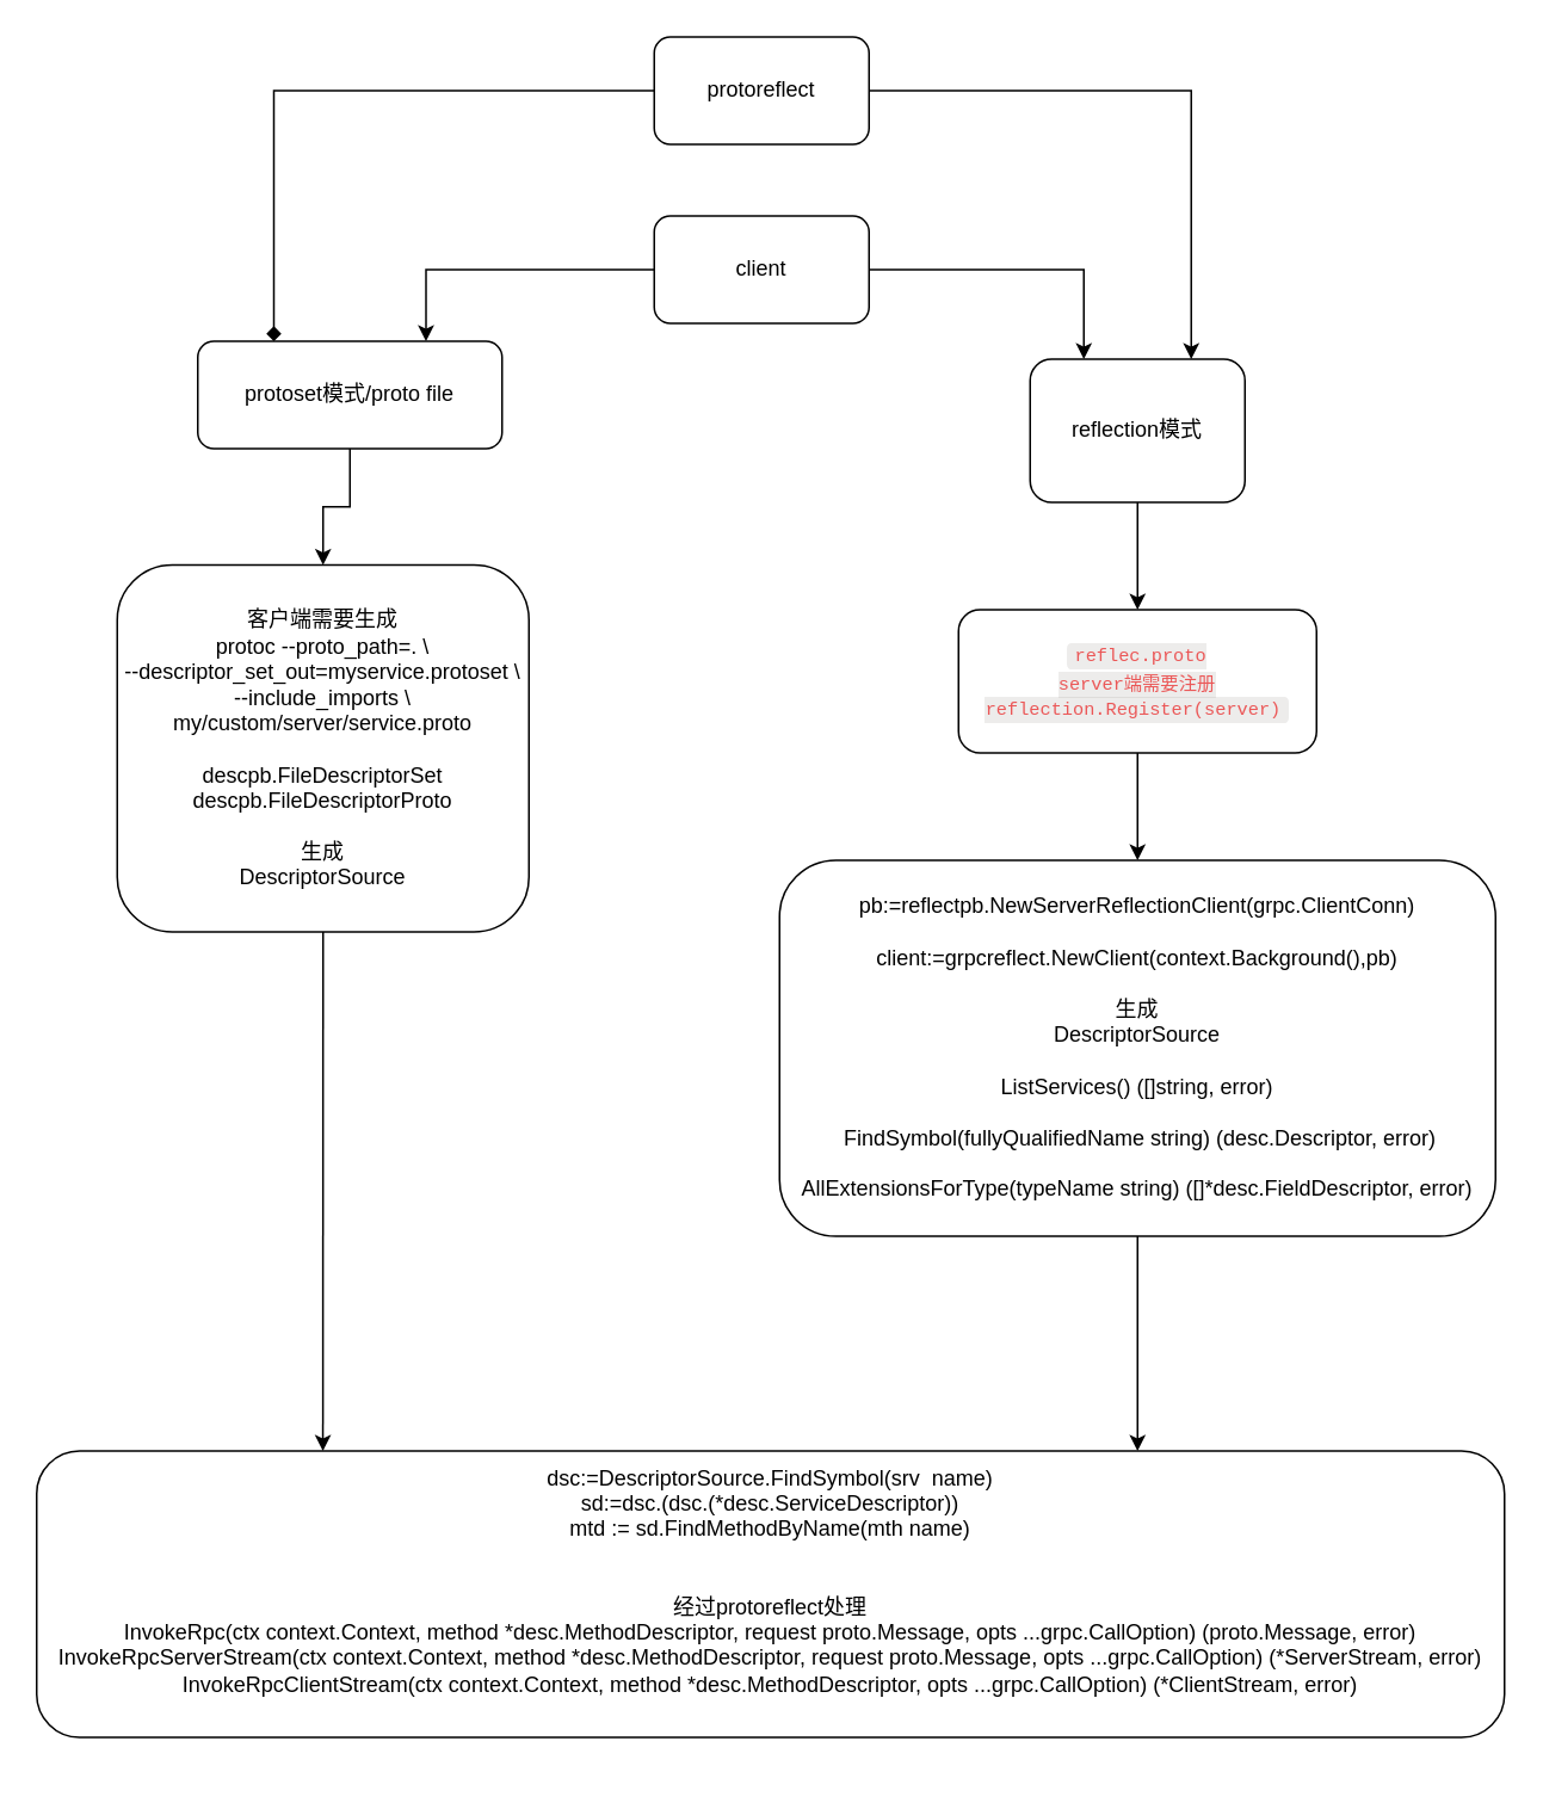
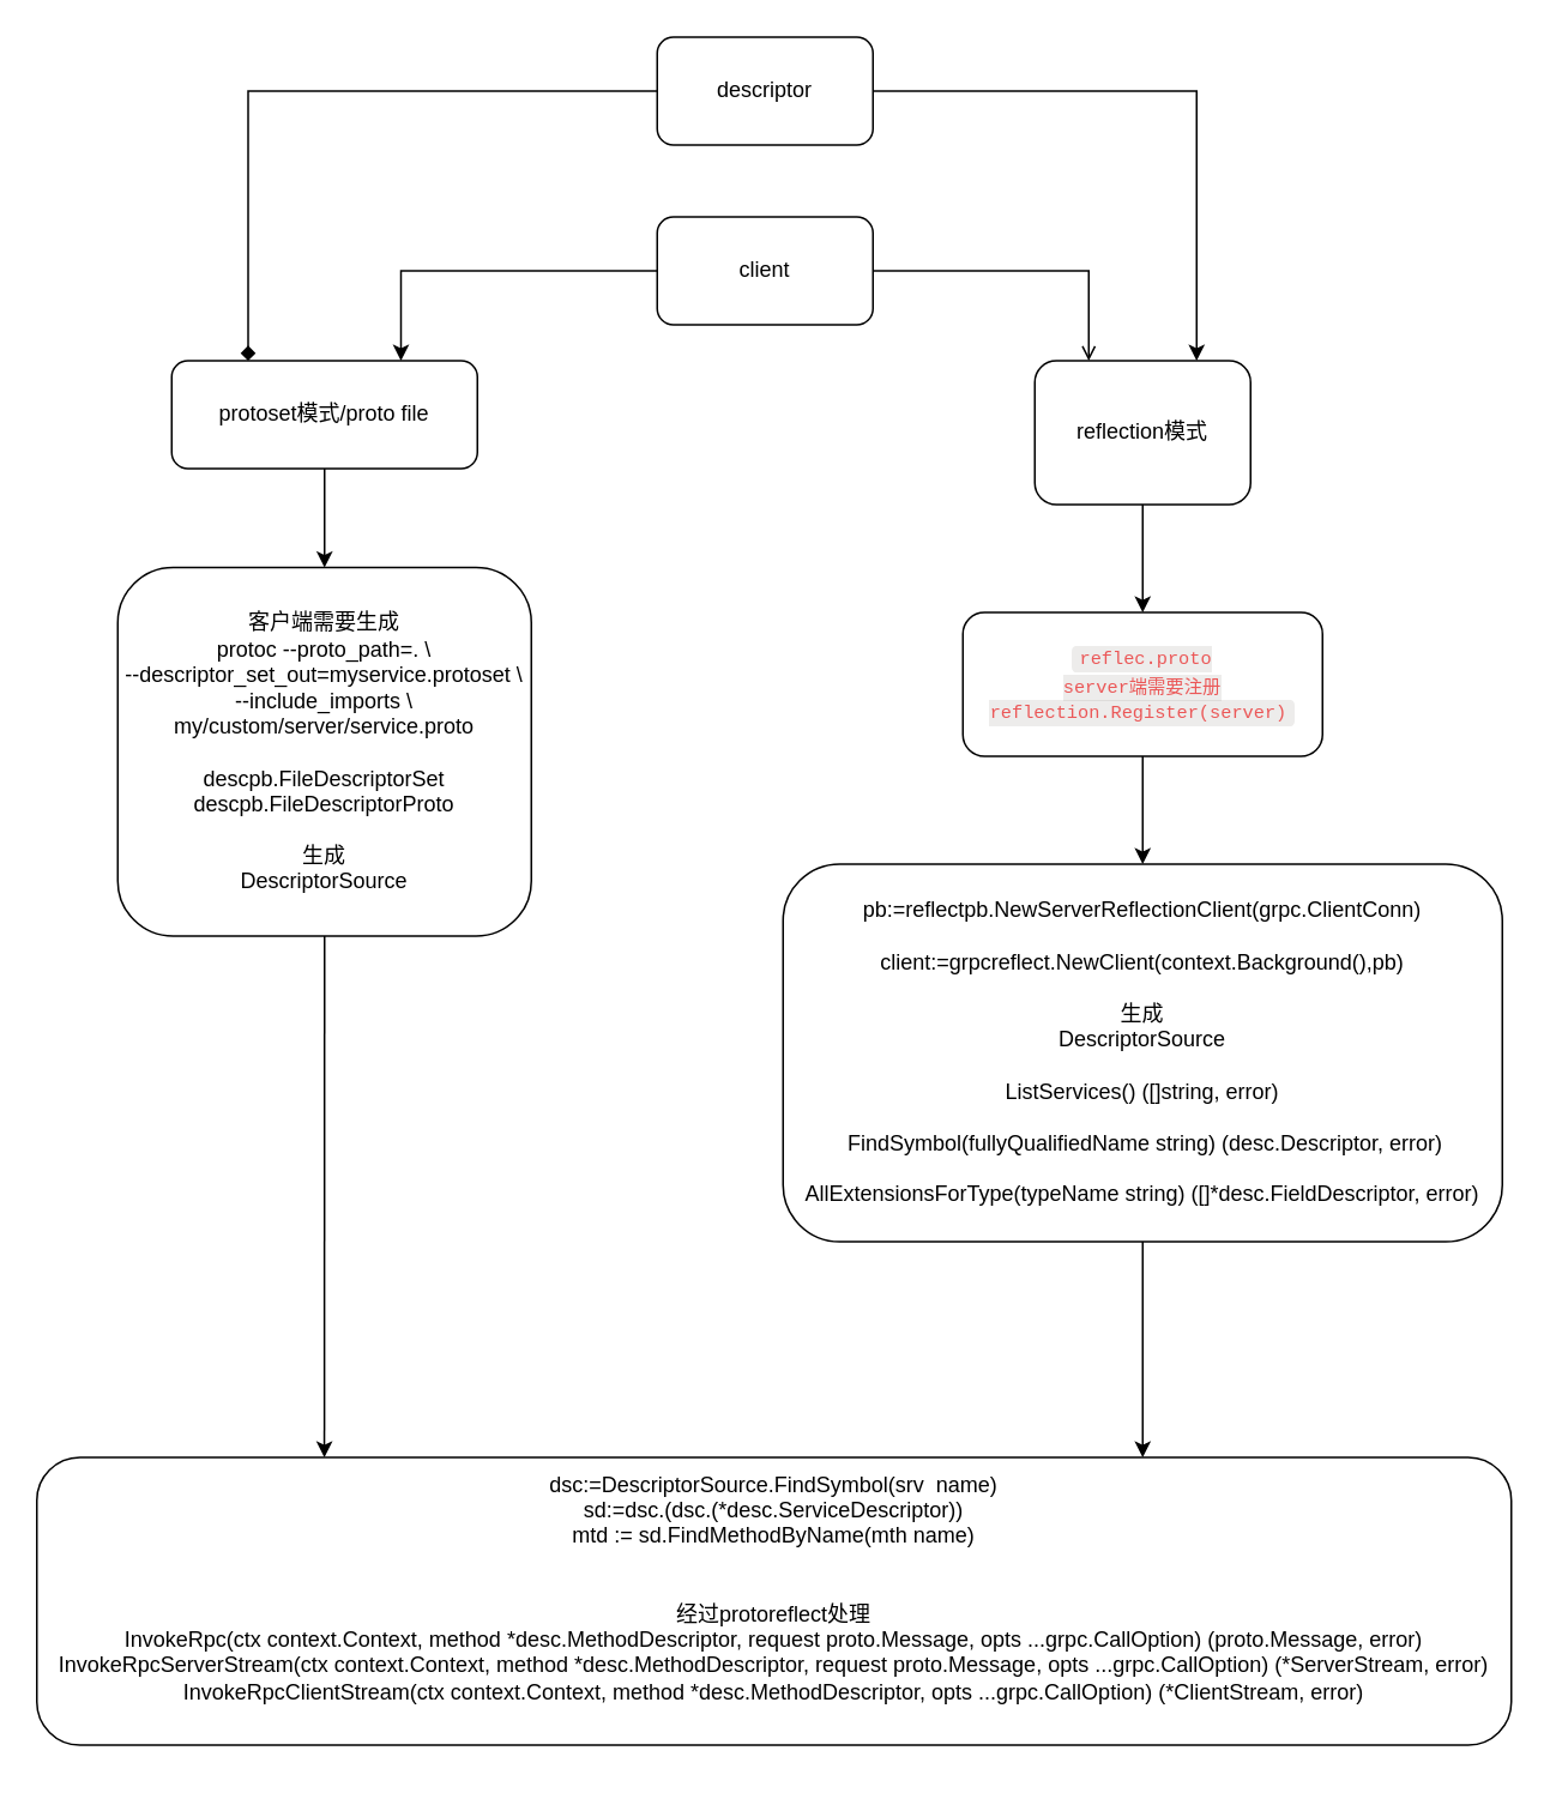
  <mxCell id="0" />
  <mxCell id="1" parent="0" />
- <mxCell id="2" style="edgeStyle=orthogonalEdgeStyle;rounded=0;orthogonalLoop=1;jettySize=auto;html=1;exitX=1;exitY=0.5;exitDx=0;exitDy=0;entryX=0.25;entryY=0;entryDx=0;entryDy=0;" edge="1" parent="1" source="4" target="6"><mxGeometry relative="1" as="geometry" /></mxCell>
+ <mxCell id="2" style="edgeStyle=orthogonalEdgeStyle;rounded=0;orthogonalLoop=1;jettySize=auto;html=1;exitX=1;exitY=0.5;exitDx=0;exitDy=0;entryX=0.25;entryY=0;entryDx=0;entryDy=0;endArrow=open;" edge="1" parent="1" source="4" target="6"><mxGeometry relative="1" as="geometry" /></mxCell>
  <mxCell id="3" style="edgeStyle=orthogonalEdgeStyle;rounded=0;orthogonalLoop=1;jettySize=auto;html=1;exitX=0;exitY=0.5;exitDx=0;exitDy=0;entryX=0.75;entryY=0;entryDx=0;entryDy=0;" edge="1" parent="1" source="4" target="8"><mxGeometry relative="1" as="geometry" /></mxCell>
  <mxCell id="4" value="client" style="rounded=1;whiteSpace=wrap;html=1;" vertex="1" parent="1"><mxGeometry x="365" y="120" width="120" height="60" as="geometry" /></mxCell>
  <mxCell id="5" value="" style="edgeStyle=orthogonalEdgeStyle;rounded=0;orthogonalLoop=1;jettySize=auto;html=1;" edge="1" parent="1" source="6" target="10"><mxGeometry relative="1" as="geometry" /></mxCell>
  <mxCell id="6" value="reflection模式" style="rounded=1;whiteSpace=wrap;html=1;" vertex="1" parent="1"><mxGeometry x="575" y="200" width="120" height="80" as="geometry" /></mxCell>
  <mxCell id="7" value="" style="edgeStyle=orthogonalEdgeStyle;rounded=0;orthogonalLoop=1;jettySize=auto;html=1;" edge="1" parent="1" source="8" target="11"><mxGeometry relative="1" as="geometry" /></mxCell>
- <mxCell id="8" value="protoset模式/proto file" style="rounded=1;whiteSpace=wrap;html=1;" vertex="1" parent="1"><mxGeometry x="110" y="190" width="170" height="60" as="geometry" /></mxCell>
+ <mxCell id="8" value="protoset模式/proto file" style="rounded=1;whiteSpace=wrap;html=1;" vertex="1" parent="1"><mxGeometry x="95" y="200" width="170" height="60" as="geometry" /></mxCell>
  <mxCell id="9" value="" style="edgeStyle=orthogonalEdgeStyle;rounded=0;orthogonalLoop=1;jettySize=auto;html=1;fontColor=#FFFFFF;" edge="1" parent="1" source="10" target="13"><mxGeometry relative="1" as="geometry" /></mxCell>
  <mxCell id="10" value="&lt;span style=&quot;font-family: &amp;#34;sfmono-regular&amp;#34; , &amp;#34;consolas&amp;#34; , &amp;#34;liberation mono&amp;#34; , &amp;#34;menlo&amp;#34; , &amp;#34;courier&amp;#34; , monospace ; line-height: normal ; background: rgba(135 , 131 , 120 , 0.15) ; color: #eb5757 ; border-radius: 3px ; font-size: 85% ; padding: 0.2em 0.4em&quot;&gt;&lt;span style=&quot;font-size: 10.2px&quot;&gt;reflec.proto&lt;/span&gt;&lt;br&gt;server端需要注册&lt;br&gt;reflection.Register(server)&lt;/span&gt;" style="whiteSpace=wrap;html=1;rounded=1;" vertex="1" parent="1"><mxGeometry x="535" y="340" width="200" height="80" as="geometry" /></mxCell>
  <mxCell id="11" value="客户端需要生成&lt;br&gt;protoc --proto_path=. \&lt;br&gt;    --descriptor_set_out=myservice.protoset \&lt;br&gt;    --include_imports \&lt;br&gt;    my/custom/server/service.proto&lt;br&gt;&lt;br&gt;descpb.FileDescriptorSet&lt;br&gt;descpb.FileDescriptorProto&lt;br&gt;&lt;br&gt;生成&lt;br&gt;DescriptorSource" style="whiteSpace=wrap;html=1;rounded=1;align=center;" vertex="1" parent="1"><mxGeometry x="65" y="315" width="230" height="205" as="geometry" /></mxCell>
  <mxCell id="12" style="edgeStyle=orthogonalEdgeStyle;rounded=0;orthogonalLoop=1;jettySize=auto;html=1;exitX=0.5;exitY=1;exitDx=0;exitDy=0;entryX=0.75;entryY=0;entryDx=0;entryDy=0;fontColor=#FFFFFF;" edge="1" parent="1" source="13" target="14"><mxGeometry relative="1" as="geometry" /></mxCell>
  <mxCell id="13" value="pb:=reflectpb.NewServerReflectionClient(grpc.ClientConn)&lt;br&gt;&lt;br&gt;client:=grpcreflect.NewClient(context.Background(),pb)&lt;br&gt;&lt;br&gt;生成&lt;br&gt;DescriptorSource&lt;br&gt;&lt;br&gt;ListServices() ([]string, error)&lt;br&gt;&lt;br&gt;&amp;nbsp;FindSymbol(fullyQualifiedName string) (desc.Descriptor, error)&lt;br&gt;&#09;&lt;br&gt;AllExtensionsForType(typeName string) ([]*desc.FieldDescriptor, error)" style="whiteSpace=wrap;html=1;rounded=1;" vertex="1" parent="1"><mxGeometry x="435" y="480" width="400" height="210" as="geometry" /></mxCell>
  <mxCell id="14" value="&lt;div&gt;&lt;div&gt;&lt;font color=&quot;#000000&quot;&gt;&lt;br&gt;&lt;/font&gt;&lt;/div&gt;&lt;div&gt;&lt;font color=&quot;#000000&quot;&gt;&lt;br&gt;&lt;/font&gt;&lt;/div&gt;&lt;div&gt;&lt;font color=&quot;#000000&quot;&gt;&lt;br&gt;&lt;/font&gt;&lt;/div&gt;&lt;div&gt;&lt;font color=&quot;#000000&quot;&gt;dsc:=DescriptorSource.FindSymbol(srv&amp;nbsp; name)&lt;/font&gt;&lt;/div&gt;&lt;div&gt;&lt;font color=&quot;#000000&quot;&gt;sd:=dsc.(dsc.(*desc.ServiceDescriptor))&lt;/font&gt;&lt;/div&gt;&lt;font color=&quot;#000000&quot;&gt;mtd := sd.FindMethodByName(mth name)&lt;/font&gt;&lt;/div&gt;&lt;div&gt;&lt;font color=&quot;#000000&quot;&gt;&lt;br&gt;&lt;/font&gt;&lt;/div&gt;&lt;div&gt;&lt;font color=&quot;#000000&quot;&gt;&lt;br&gt;&lt;/font&gt;&lt;/div&gt;&lt;div&gt;&lt;font color=&quot;#000000&quot;&gt;经过protoreflect处理&lt;br&gt;&lt;/font&gt;&lt;/div&gt;&lt;div&gt;&lt;font color=&quot;#000000&quot;&gt;InvokeRpc(ctx context.Context, method *desc.MethodDescriptor, request proto.Message, opts ...grpc.CallOption) (proto.Message, error)&lt;br&gt;InvokeRpcServerStream(ctx context.Context, method *desc.MethodDescriptor, request proto.Message, opts ...grpc.CallOption) (*ServerStream, error)&lt;br&gt;InvokeRpcClientStream(ctx context.Context, method *desc.MethodDescriptor, opts ...grpc.CallOption) (*ClientStream, error)&lt;br&gt;&lt;/font&gt;&lt;/div&gt;&lt;div&gt;&lt;font color=&quot;#000000&quot;&gt;&lt;br&gt;&lt;/font&gt;&lt;/div&gt;&lt;div&gt;&lt;br&gt;&lt;/div&gt;&lt;font color=&quot;#000000&quot;&gt;&lt;div&gt;&lt;span&gt;&lt;br&gt;&lt;/span&gt;&lt;/div&gt;&lt;br&gt;&lt;/font&gt;" style="rounded=1;whiteSpace=wrap;html=1;strokeColor=#000000;fontColor=#FFFFFF;align=center;" vertex="1" parent="1"><mxGeometry x="20" y="810" width="820" height="160" as="geometry" /></mxCell>
  <mxCell id="15" style="edgeStyle=orthogonalEdgeStyle;rounded=0;orthogonalLoop=1;jettySize=auto;html=1;exitX=1;exitY=0.5;exitDx=0;exitDy=0;entryX=0.75;entryY=0;entryDx=0;entryDy=0;fontColor=#FFFFFF;" edge="1" parent="1" source="17" target="6"><mxGeometry relative="1" as="geometry" /></mxCell>
  <mxCell id="16" style="edgeStyle=orthogonalEdgeStyle;rounded=0;orthogonalLoop=1;jettySize=auto;html=1;exitX=0;exitY=0.5;exitDx=0;exitDy=0;entryX=0.25;entryY=0;entryDx=0;entryDy=0;fontColor=#FFFFFF;endArrow=diamond;" edge="1" parent="1" source="17" target="8"><mxGeometry relative="1" as="geometry" /></mxCell>
- <mxCell id="17" value="&lt;font color=&quot;#000000&quot;&gt;protoreflect&lt;/font&gt;" style="rounded=1;whiteSpace=wrap;html=1;strokeColor=#000000;fontColor=#FFFFFF;align=center;" vertex="1" parent="1"><mxGeometry x="365" y="20" width="120" height="60" as="geometry" /></mxCell>
+ <mxCell id="17" value="&lt;font color=&quot;#000000&quot;&gt;descriptor&lt;/font&gt;" style="rounded=1;whiteSpace=wrap;html=1;strokeColor=#000000;fontColor=#FFFFFF;align=center;" vertex="1" parent="1"><mxGeometry x="365" y="20" width="120" height="60" as="geometry" /></mxCell>
  <mxCell id="18" value="" style="endArrow=classic;html=1;fontColor=#FFFFFF;exitX=0.5;exitY=1;exitDx=0;exitDy=0;entryX=0.195;entryY=0;entryDx=0;entryDy=0;entryPerimeter=0;" edge="1" parent="1" source="11" target="14"><mxGeometry width="50" height="50" relative="1" as="geometry"><mxPoint x="145" y="670" as="sourcePoint" /><mxPoint x="185" y="760" as="targetPoint" /></mxGeometry></mxCell>
